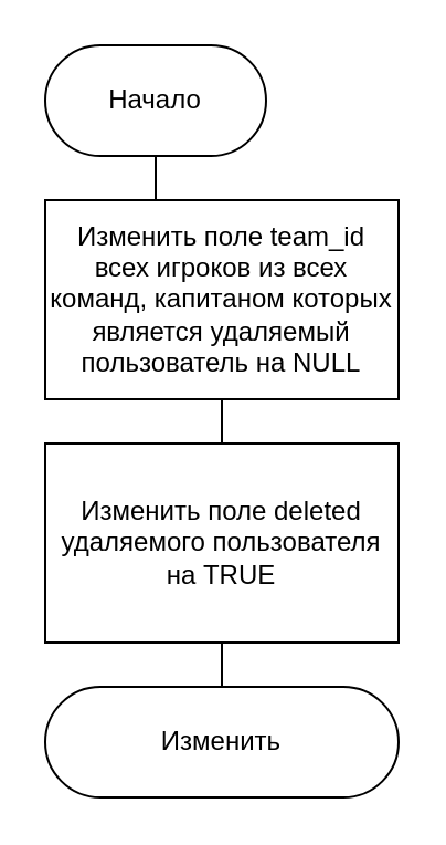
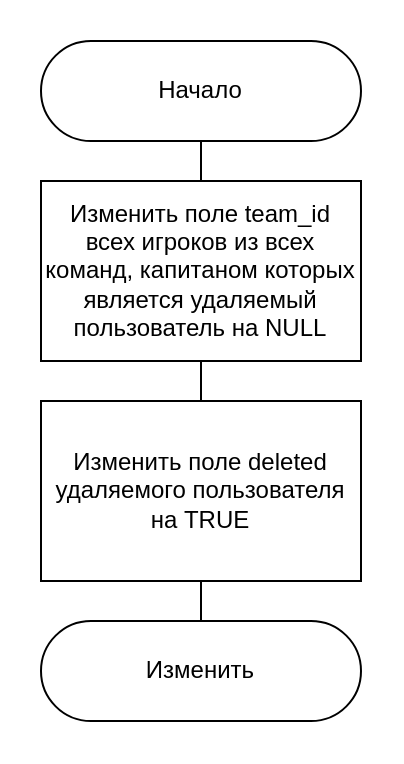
  <mxCell id="0" />
  <mxCell id="1" parent="0" />
  <mxCell id="2" style="edgeStyle=orthogonalEdgeStyle;rounded=0;orthogonalLoop=1;jettySize=auto;html=1;endArrow=none;" parent="1" source="3" target="8" edge="1"><mxGeometry relative="1" as="geometry" /></mxCell>
  <mxCell id="3" value="Изменить поле team_id всех игроков из всех команд, капитаном которых является удаляемый пользователь на NULL" style="rounded=0;whiteSpace=wrap;html=1;absoluteArcSize=1;arcSize=14;strokeWidth=1;fontStyle=0;fontSize=12;fontFamily=Helvetica;" parent="1" vertex="1"><mxGeometry x="20" y="90" width="160" height="90" as="geometry" /></mxCell>
  <mxCell id="4" style="edgeStyle=orthogonalEdgeStyle;rounded=0;orthogonalLoop=1;jettySize=auto;html=1;endArrow=none;" parent="1" source="5" target="3" edge="1"><mxGeometry relative="1" as="geometry" /></mxCell>
- <mxCell id="5" value="&lt;font style=&quot;font-size: 12px;&quot;&gt;Начало&lt;/font&gt;" style="rounded=1;whiteSpace=wrap;html=1;fontFamily=Helvetica;fontSize=12;arcSize=50;fontStyle=0" parent="1" vertex="1"><mxGeometry x="20" y="20" width="100" height="50" as="geometry" /></mxCell>
+ <mxCell id="5" value="&lt;font style=&quot;font-size: 12px;&quot;&gt;Начало&lt;/font&gt;" style="rounded=1;whiteSpace=wrap;html=1;fontFamily=Helvetica;fontSize=12;arcSize=50;fontStyle=0" parent="1" vertex="1"><mxGeometry x="20" y="20" width="160" height="50" as="geometry" /></mxCell>
  <mxCell id="6" value="&lt;font style=&quot;font-size: 12px;&quot;&gt;Изменить&lt;/font&gt;" style="rounded=1;whiteSpace=wrap;html=1;fontFamily=Helvetica;fontSize=12;arcSize=50;fontStyle=0" parent="1" vertex="1"><mxGeometry x="20" y="310" width="160" height="50" as="geometry" /></mxCell>
  <mxCell id="7" style="edgeStyle=orthogonalEdgeStyle;rounded=0;orthogonalLoop=1;jettySize=auto;html=1;endArrow=none;" parent="1" source="8" target="6" edge="1"><mxGeometry relative="1" as="geometry" /></mxCell>
  <mxCell id="8" value="Изменить поле deleted удаляемого пользователя на TRUE" style="rounded=0;whiteSpace=wrap;html=1;absoluteArcSize=1;arcSize=14;strokeWidth=1;fontStyle=0;fontSize=12;fontFamily=Helvetica;" parent="1" vertex="1"><mxGeometry x="20" y="200" width="160" height="90" as="geometry" /></mxCell>
